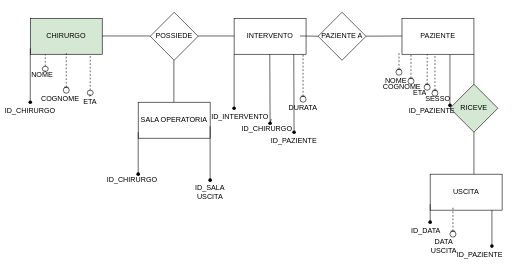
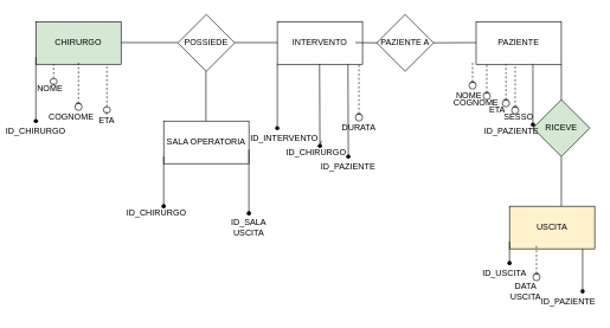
  <mxCell id="0" />
  <mxCell id="1" parent="0" />
  <mxCell id="2" value="CHIRURGO" style="rounded=0;whiteSpace=wrap;html=1;fillColor=#d5e8d4;" vertex="1" parent="1"><mxGeometry x="50" y="30" width="120" height="60" as="geometry" /></mxCell>
  <mxCell id="3" value="" style="endArrow=none;html=1;rounded=0;" edge="1" parent="1"><mxGeometry width="50" height="50" relative="1" as="geometry"><mxPoint x="170" y="59.5" as="sourcePoint" /><mxPoint x="250" y="59.5" as="targetPoint" /></mxGeometry></mxCell>
  <mxCell id="4" value="POSSIEDE" style="rhombus;whiteSpace=wrap;html=1;" vertex="1" parent="1"><mxGeometry x="250" y="20" width="80" height="80" as="geometry" /></mxCell>
  <mxCell id="5" value="" style="endArrow=none;html=1;rounded=0;" edge="1" parent="1"><mxGeometry width="50" height="50" relative="1" as="geometry"><mxPoint x="330" y="59.5" as="sourcePoint" /><mxPoint x="400" y="59.5" as="targetPoint" /></mxGeometry></mxCell>
  <mxCell id="6" value="INTERVENTO" style="rounded=0;whiteSpace=wrap;html=1;" vertex="1" parent="1"><mxGeometry x="390" y="30" width="120" height="60" as="geometry" /></mxCell>
  <mxCell id="7" value="" style="endArrow=none;html=1;rounded=0;" edge="1" parent="1"><mxGeometry width="50" height="50" relative="1" as="geometry"><mxPoint x="289.5" y="170" as="sourcePoint" /><mxPoint x="289.5" y="100" as="targetPoint" /></mxGeometry></mxCell>
  <mxCell id="8" value="SALA OPERATORIA" style="rounded=0;whiteSpace=wrap;html=1;" vertex="1" parent="1"><mxGeometry x="230" y="170" width="120" height="60" as="geometry" /></mxCell>
  <mxCell id="9" value="" style="endArrow=none;html=1;rounded=0;" edge="1" parent="1"><mxGeometry width="50" height="50" relative="1" as="geometry"><mxPoint x="500" y="59.5" as="sourcePoint" /><mxPoint x="540" y="60" as="targetPoint" /></mxGeometry></mxCell>
  <mxCell id="10" value="" style="endArrow=none;html=1;rounded=0;startArrow=none;" edge="1" parent="1" source="12"><mxGeometry width="50" height="50" relative="1" as="geometry"><mxPoint x="610" y="59.5" as="sourcePoint" /><mxPoint x="680" y="59.5" as="targetPoint" /></mxGeometry></mxCell>
  <mxCell id="11" value="" style="endArrow=none;html=1;rounded=0;" edge="1" parent="1" target="12"><mxGeometry width="50" height="50" relative="1" as="geometry"><mxPoint x="610" y="59.5" as="sourcePoint" /><mxPoint x="680" y="59.5" as="targetPoint" /></mxGeometry></mxCell>
  <mxCell id="12" value="PAZIENTE A" style="rhombus;whiteSpace=wrap;html=1;" vertex="1" parent="1"><mxGeometry x="530" y="20" width="80" height="80" as="geometry" /></mxCell>
  <mxCell id="13" value="PAZIENTE" style="rounded=0;whiteSpace=wrap;html=1;" vertex="1" parent="1"><mxGeometry x="670" y="30" width="120" height="60" as="geometry" /></mxCell>
  <mxCell id="14" value="" style="endArrow=none;html=1;rounded=0;" edge="1" parent="1"><mxGeometry width="50" height="50" relative="1" as="geometry"><mxPoint x="790" y="150" as="sourcePoint" /><mxPoint x="790" y="90" as="targetPoint" /></mxGeometry></mxCell>
  <mxCell id="15" value="" style="endArrow=none;html=1;rounded=0;" edge="1" parent="1"><mxGeometry width="50" height="50" relative="1" as="geometry"><mxPoint x="790" y="290" as="sourcePoint" /><mxPoint x="790" y="220" as="targetPoint" /></mxGeometry></mxCell>
- <mxCell id="16" value="USCITA" style="rounded=0;whiteSpace=wrap;html=1;" vertex="1" parent="1"><mxGeometry x="717" y="290" width="120" height="60" as="geometry" /></mxCell>
+ <mxCell id="16" value="USCITA" style="rounded=0;whiteSpace=wrap;html=1;fillColor=#fff2cc;" vertex="1" parent="1"><mxGeometry x="717" y="290" width="120" height="60" as="geometry" /></mxCell>
  <mxCell id="17" value="RICEVE" style="rhombus;whiteSpace=wrap;html=1;fillColor=#d5e8d4;" vertex="1" parent="1"><mxGeometry x="750" y="140" width="80" height="80" as="geometry" /></mxCell>
  <mxCell id="18" value="" style="endArrow=none;html=1;rounded=0;startArrow=none;" edge="1" parent="1" source="20"><mxGeometry width="50" height="50" relative="1" as="geometry"><mxPoint x="50" y="170" as="sourcePoint" /><mxPoint x="50" y="80" as="targetPoint" /></mxGeometry></mxCell>
  <mxCell id="19" value="" style="endArrow=none;html=1;rounded=0;" edge="1" parent="1" target="20"><mxGeometry width="50" height="50" relative="1" as="geometry"><mxPoint x="50" y="170" as="sourcePoint" /><mxPoint x="50" y="80" as="targetPoint" /></mxGeometry></mxCell>
  <mxCell id="20" value="" style="shape=waypoint;sketch=0;fillStyle=solid;size=6;pointerEvents=1;points=[];fillColor=none;resizable=0;rotatable=0;perimeter=centerPerimeter;snapToPoint=1;" vertex="1" parent="1"><mxGeometry x="40" y="160" width="20" height="20" as="geometry" /></mxCell>
  <mxCell id="21" value="ID_CHIRURGO" style="text;strokeColor=none;align=center;fillColor=none;html=1;verticalAlign=middle;whiteSpace=wrap;rounded=0;" vertex="1" parent="1"><mxGeometry x="20" y="170" width="60" height="30" as="geometry" /></mxCell>
  <mxCell id="22" value="NOME" style="text;strokeColor=none;align=center;fillColor=none;html=1;verticalAlign=middle;whiteSpace=wrap;rounded=0;" vertex="1" parent="1"><mxGeometry x="40" y="110" width="60" height="30" as="geometry" /></mxCell>
  <mxCell id="23" value="COGNOME" style="text;strokeColor=none;align=center;fillColor=none;html=1;verticalAlign=middle;whiteSpace=wrap;rounded=0;" vertex="1" parent="1"><mxGeometry x="70" y="150" width="60" height="30" as="geometry" /></mxCell>
  <mxCell id="24" value="ETA" style="text;strokeColor=none;align=center;fillColor=none;html=1;verticalAlign=middle;whiteSpace=wrap;rounded=0;" vertex="1" parent="1"><mxGeometry x="120" y="155" width="60" height="30" as="geometry" /></mxCell>
  <mxCell id="25" value="" style="shape=umlLifeline;participant=umlControl;perimeter=lifelinePerimeter;whiteSpace=wrap;html=1;container=1;collapsible=0;recursiveResize=0;verticalAlign=top;spacingTop=36;outlineConnect=0;size=10;rotation=-180;" vertex="1" parent="1"><mxGeometry x="70" y="90" width="10" height="30" as="geometry" /></mxCell>
  <mxCell id="26" value="" style="shape=umlLifeline;participant=umlControl;perimeter=lifelinePerimeter;whiteSpace=wrap;html=1;container=1;collapsible=0;recursiveResize=0;verticalAlign=top;spacingTop=36;outlineConnect=0;size=10;rotation=-180;" vertex="1" parent="1"><mxGeometry x="145" y="90" width="10" height="70" as="geometry" /></mxCell>
  <mxCell id="27" value="" style="shape=umlLifeline;participant=umlEntity;perimeter=lifelinePerimeter;whiteSpace=wrap;html=1;container=1;collapsible=0;recursiveResize=0;verticalAlign=top;spacingTop=36;outlineConnect=0;size=10;rotation=-180;" vertex="1" parent="1"><mxGeometry x="105" y="85" width="10" height="70" as="geometry" /></mxCell>
  <mxCell id="28" value="NOME" style="text;strokeColor=none;align=center;fillColor=none;html=1;verticalAlign=middle;whiteSpace=wrap;rounded=0;" vertex="1" parent="1"><mxGeometry x="630" y="120" width="60" height="30" as="geometry" /></mxCell>
  <mxCell id="29" value="COGNOME" style="text;strokeColor=none;align=center;fillColor=none;html=1;verticalAlign=middle;whiteSpace=wrap;rounded=0;" vertex="1" parent="1"><mxGeometry x="640" y="130" width="60" height="30" as="geometry" /></mxCell>
  <mxCell id="30" value="" style="shape=umlLifeline;participant=umlEntity;perimeter=lifelinePerimeter;whiteSpace=wrap;html=1;container=1;collapsible=0;recursiveResize=0;verticalAlign=top;spacingTop=36;outlineConnect=0;size=10;rotation=-180;" vertex="1" parent="1"><mxGeometry x="660" y="85" width="10" height="40" as="geometry" /></mxCell>
  <mxCell id="31" value="" style="shape=umlLifeline;participant=umlEntity;perimeter=lifelinePerimeter;whiteSpace=wrap;html=1;container=1;collapsible=0;recursiveResize=0;verticalAlign=top;spacingTop=36;outlineConnect=0;size=10;rotation=-180;" vertex="1" parent="1"><mxGeometry x="680" y="90" width="10" height="50" as="geometry" /></mxCell>
  <mxCell id="32" value="ETA" style="text;strokeColor=none;align=center;fillColor=none;html=1;verticalAlign=middle;whiteSpace=wrap;rounded=0;" vertex="1" parent="1"><mxGeometry x="670" y="140" width="60" height="30" as="geometry" /></mxCell>
  <mxCell id="33" value="SESSO" style="text;strokeColor=none;align=center;fillColor=none;html=1;verticalAlign=middle;whiteSpace=wrap;rounded=0;" vertex="1" parent="1"><mxGeometry x="700" y="150" width="60" height="30" as="geometry" /></mxCell>
  <mxCell id="34" value="ID_PAZIENTE" style="text;strokeColor=none;align=center;fillColor=none;html=1;verticalAlign=middle;whiteSpace=wrap;rounded=0;" vertex="1" parent="1"><mxGeometry x="690" y="170" width="60" height="30" as="geometry" /></mxCell>
  <mxCell id="35" value="" style="shape=umlLifeline;participant=umlEntity;perimeter=lifelinePerimeter;whiteSpace=wrap;html=1;container=1;collapsible=0;recursiveResize=0;verticalAlign=top;spacingTop=36;outlineConnect=0;size=10;rotation=-180;" vertex="1" parent="1"><mxGeometry x="720" y="90" width="10" height="70" as="geometry" /></mxCell>
  <mxCell id="36" value="" style="shape=umlLifeline;participant=umlEntity;perimeter=lifelinePerimeter;whiteSpace=wrap;html=1;container=1;collapsible=0;recursiveResize=0;verticalAlign=top;spacingTop=36;outlineConnect=0;size=10;rotation=-180;" vertex="1" parent="1"><mxGeometry x="707" y="90" width="10" height="60" as="geometry" /></mxCell>
  <mxCell id="37" value="" style="endArrow=none;html=1;rounded=0;startArrow=none;" edge="1" parent="1" source="45"><mxGeometry width="50" height="50" relative="1" as="geometry"><mxPoint x="230" y="290" as="sourcePoint" /><mxPoint x="230" y="220" as="targetPoint" /></mxGeometry></mxCell>
  <mxCell id="38" value="" style="endArrow=none;html=1;rounded=0;startArrow=none;" edge="1" parent="1" source="41"><mxGeometry width="50" height="50" relative="1" as="geometry"><mxPoint x="350" y="300" as="sourcePoint" /><mxPoint x="350" y="210" as="targetPoint" /></mxGeometry></mxCell>
  <mxCell id="39" value="" style="endArrow=none;html=1;rounded=0;exitDx=0;exitDy=0;startArrow=none;" edge="1" parent="1" source="43"><mxGeometry width="50" height="50" relative="1" as="geometry"><mxPoint x="750" y="165" as="sourcePoint" /><mxPoint x="750" y="90" as="targetPoint" /></mxGeometry></mxCell>
  <mxCell id="40" value="" style="endArrow=none;html=1;rounded=0;" edge="1" parent="1" target="41"><mxGeometry width="50" height="50" relative="1" as="geometry"><mxPoint x="350" y="300" as="sourcePoint" /><mxPoint x="350" y="210" as="targetPoint" /></mxGeometry></mxCell>
  <mxCell id="41" value="" style="shape=waypoint;sketch=0;fillStyle=solid;size=6;pointerEvents=1;points=[];fillColor=none;resizable=0;rotatable=0;perimeter=centerPerimeter;snapToPoint=1;" vertex="1" parent="1"><mxGeometry x="340" y="290" width="20" height="20" as="geometry" /></mxCell>
  <mxCell id="42" value="" style="endArrow=none;html=1;rounded=0;exitX=1;exitY=0.25;exitDx=0;exitDy=0;" edge="1" parent="1" source="34" target="43"><mxGeometry width="50" height="50" relative="1" as="geometry"><mxPoint x="750" y="177.5" as="sourcePoint" /><mxPoint x="750" y="90" as="targetPoint" /></mxGeometry></mxCell>
  <mxCell id="43" value="" style="shape=waypoint;sketch=0;fillStyle=solid;size=6;pointerEvents=1;points=[];fillColor=none;resizable=0;rotatable=0;perimeter=centerPerimeter;snapToPoint=1;" vertex="1" parent="1"><mxGeometry x="740" y="165" width="20" height="20" as="geometry" /></mxCell>
  <mxCell id="44" value="" style="endArrow=none;html=1;rounded=0;" edge="1" parent="1" target="45"><mxGeometry width="50" height="50" relative="1" as="geometry"><mxPoint x="230" y="290" as="sourcePoint" /><mxPoint x="230" y="220" as="targetPoint" /></mxGeometry></mxCell>
  <mxCell id="45" value="" style="shape=waypoint;sketch=0;fillStyle=solid;size=6;pointerEvents=1;points=[];fillColor=none;resizable=0;rotatable=0;perimeter=centerPerimeter;snapToPoint=1;" vertex="1" parent="1"><mxGeometry x="220" y="280" width="20" height="20" as="geometry" /></mxCell>
  <mxCell id="46" value="ID_CHIRURGO" style="text;strokeColor=none;align=center;fillColor=none;html=1;verticalAlign=middle;whiteSpace=wrap;rounded=0;" vertex="1" parent="1"><mxGeometry x="190" y="285" width="60" height="30" as="geometry" /></mxCell>
  <mxCell id="47" value="ID_SALA USCITA" style="text;strokeColor=none;align=center;fillColor=none;html=1;verticalAlign=middle;whiteSpace=wrap;rounded=0;" vertex="1" parent="1"><mxGeometry x="320" y="305" width="60" height="30" as="geometry" /></mxCell>
- <mxCell id="48" value="ID_DATA" style="text;strokeColor=none;align=center;fillColor=none;html=1;verticalAlign=middle;whiteSpace=wrap;rounded=0;" vertex="1" parent="1"><mxGeometry x="680" y="370" width="60" height="30" as="geometry" /></mxCell>
+ <mxCell id="48" value="ID_USCITA" style="text;strokeColor=none;align=center;fillColor=none;html=1;verticalAlign=middle;whiteSpace=wrap;rounded=0;" vertex="1" parent="1"><mxGeometry x="680" y="370" width="60" height="30" as="geometry" /></mxCell>
  <mxCell id="49" value="DATA USCITA" style="text;strokeColor=none;align=center;fillColor=none;html=1;verticalAlign=middle;whiteSpace=wrap;rounded=0;" vertex="1" parent="1"><mxGeometry x="710" y="395" width="60" height="30" as="geometry" /></mxCell>
  <mxCell id="50" value="ID_PAZIENTE" style="text;strokeColor=none;align=center;fillColor=none;html=1;verticalAlign=middle;whiteSpace=wrap;rounded=0;" vertex="1" parent="1"><mxGeometry x="770" y="410" width="60" height="30" as="geometry" /></mxCell>
  <mxCell id="51" value="" style="endArrow=none;html=1;rounded=0;" edge="1" parent="1"><mxGeometry width="50" height="50" relative="1" as="geometry"><mxPoint x="820" y="410" as="sourcePoint" /><mxPoint x="820" y="350" as="targetPoint" /></mxGeometry></mxCell>
  <mxCell id="52" value="" style="shape=waypoint;sketch=0;fillStyle=solid;size=6;pointerEvents=1;points=[];fillColor=none;resizable=0;rotatable=0;perimeter=centerPerimeter;snapToPoint=1;" vertex="1" parent="1"><mxGeometry x="810" y="400" width="20" height="20" as="geometry" /></mxCell>
  <mxCell id="53" value="" style="endArrow=none;html=1;rounded=0;startArrow=none;" edge="1" parent="1" source="55"><mxGeometry width="50" height="50" relative="1" as="geometry"><mxPoint x="717" y="370" as="sourcePoint" /><mxPoint x="717" y="340" as="targetPoint" /></mxGeometry></mxCell>
  <mxCell id="54" value="" style="endArrow=none;html=1;rounded=0;" edge="1" parent="1" target="55"><mxGeometry width="50" height="50" relative="1" as="geometry"><mxPoint x="717" y="370" as="sourcePoint" /><mxPoint x="717" y="340" as="targetPoint" /></mxGeometry></mxCell>
  <mxCell id="55" value="" style="shape=waypoint;sketch=0;fillStyle=solid;size=6;pointerEvents=1;points=[];fillColor=none;resizable=0;rotatable=0;perimeter=centerPerimeter;snapToPoint=1;" vertex="1" parent="1"><mxGeometry x="707" y="360" width="20" height="20" as="geometry" /></mxCell>
  <mxCell id="56" value="" style="endArrow=none;html=1;rounded=0;startArrow=none;" edge="1" parent="1" source="58"><mxGeometry width="50" height="50" relative="1" as="geometry"><mxPoint x="390" y="180" as="sourcePoint" /><mxPoint x="390" y="90" as="targetPoint" /></mxGeometry></mxCell>
  <mxCell id="57" value="" style="endArrow=none;html=1;rounded=0;" edge="1" parent="1" target="58"><mxGeometry width="50" height="50" relative="1" as="geometry"><mxPoint x="390" y="180" as="sourcePoint" /><mxPoint x="390" y="90" as="targetPoint" /></mxGeometry></mxCell>
  <mxCell id="58" value="" style="shape=waypoint;sketch=0;fillStyle=solid;size=6;pointerEvents=1;points=[];fillColor=none;resizable=0;rotatable=0;perimeter=centerPerimeter;snapToPoint=1;" vertex="1" parent="1"><mxGeometry x="380" y="170" width="20" height="20" as="geometry" /></mxCell>
  <mxCell id="59" value="ID_INTERVENTO" style="text;strokeColor=none;align=center;fillColor=none;html=1;verticalAlign=middle;whiteSpace=wrap;rounded=0;" vertex="1" parent="1"><mxGeometry x="370" y="180" width="60" height="30" as="geometry" /></mxCell>
  <mxCell id="60" value="" style="shape=umlLifeline;participant=umlEntity;perimeter=lifelinePerimeter;whiteSpace=wrap;html=1;container=1;collapsible=0;recursiveResize=0;verticalAlign=top;spacingTop=36;outlineConnect=0;size=10;rotation=-180;" vertex="1" parent="1"><mxGeometry x="500" y="90" width="10" height="80" as="geometry" /></mxCell>
  <mxCell id="61" value="" style="shape=umlLifeline;participant=umlEntity;perimeter=lifelinePerimeter;whiteSpace=wrap;html=1;container=1;collapsible=0;recursiveResize=0;verticalAlign=top;spacingTop=36;outlineConnect=0;size=10;rotation=-180;" vertex="1" parent="1"><mxGeometry x="750" y="345" width="10" height="50" as="geometry" /></mxCell>
  <mxCell id="62" value="DURATA" style="text;strokeColor=none;align=center;fillColor=none;html=1;verticalAlign=middle;whiteSpace=wrap;rounded=0;" vertex="1" parent="1"><mxGeometry x="475" y="165" width="60" height="30" as="geometry" /></mxCell>
  <mxCell id="63" value="ID_CHIRURGO" style="text;strokeColor=none;align=center;fillColor=none;html=1;verticalAlign=middle;whiteSpace=wrap;rounded=0;" vertex="1" parent="1"><mxGeometry x="415" y="200" width="60" height="30" as="geometry" /></mxCell>
  <mxCell id="64" value="ID_PAZIENTE" style="text;strokeColor=none;align=center;fillColor=none;html=1;verticalAlign=middle;whiteSpace=wrap;rounded=0;" vertex="1" parent="1"><mxGeometry x="460" y="220" width="60" height="30" as="geometry" /></mxCell>
  <mxCell id="65" value="" style="endArrow=none;html=1;rounded=0;exitDx=0;exitDy=0;exitPerimeter=0;startArrow=none;" edge="1" parent="1" source="70"><mxGeometry width="50" height="50" relative="1" as="geometry"><mxPoint x="449.5" y="150" as="sourcePoint" /><mxPoint x="449.5" y="90" as="targetPoint" /></mxGeometry></mxCell>
  <mxCell id="66" value="" style="endArrow=none;html=1;rounded=0;exitDx=0;exitDy=0;startArrow=none;" edge="1" parent="1" source="68"><mxGeometry width="50" height="50" relative="1" as="geometry"><mxPoint x="489.5" y="180" as="sourcePoint" /><mxPoint x="489.5" y="90" as="targetPoint" /></mxGeometry></mxCell>
  <mxCell id="67" value="" style="endArrow=none;html=1;rounded=0;exitX=0.5;exitY=0;exitDx=0;exitDy=0;" edge="1" parent="1" source="64" target="68"><mxGeometry width="50" height="50" relative="1" as="geometry"><mxPoint x="490" y="220" as="sourcePoint" /><mxPoint x="489.5" y="90" as="targetPoint" /></mxGeometry></mxCell>
  <mxCell id="68" value="" style="shape=waypoint;sketch=0;fillStyle=solid;size=6;pointerEvents=1;points=[];fillColor=none;resizable=0;rotatable=0;perimeter=centerPerimeter;snapToPoint=1;" vertex="1" parent="1"><mxGeometry x="480" y="210" width="20" height="20" as="geometry" /></mxCell>
  <mxCell id="69" value="" style="endArrow=none;html=1;rounded=0;exitX=0.617;exitY=-0.067;exitDx=0;exitDy=0;exitPerimeter=0;" edge="1" parent="1" source="63" target="70"><mxGeometry width="50" height="50" relative="1" as="geometry"><mxPoint x="452.02" y="197.99" as="sourcePoint" /><mxPoint x="449.5" y="90" as="targetPoint" /></mxGeometry></mxCell>
  <mxCell id="70" value="" style="shape=waypoint;sketch=0;fillStyle=solid;size=6;pointerEvents=1;points=[];fillColor=none;resizable=0;rotatable=0;perimeter=centerPerimeter;snapToPoint=1;" vertex="1" parent="1"><mxGeometry x="440" y="195" width="20" height="20" as="geometry" /></mxCell>
